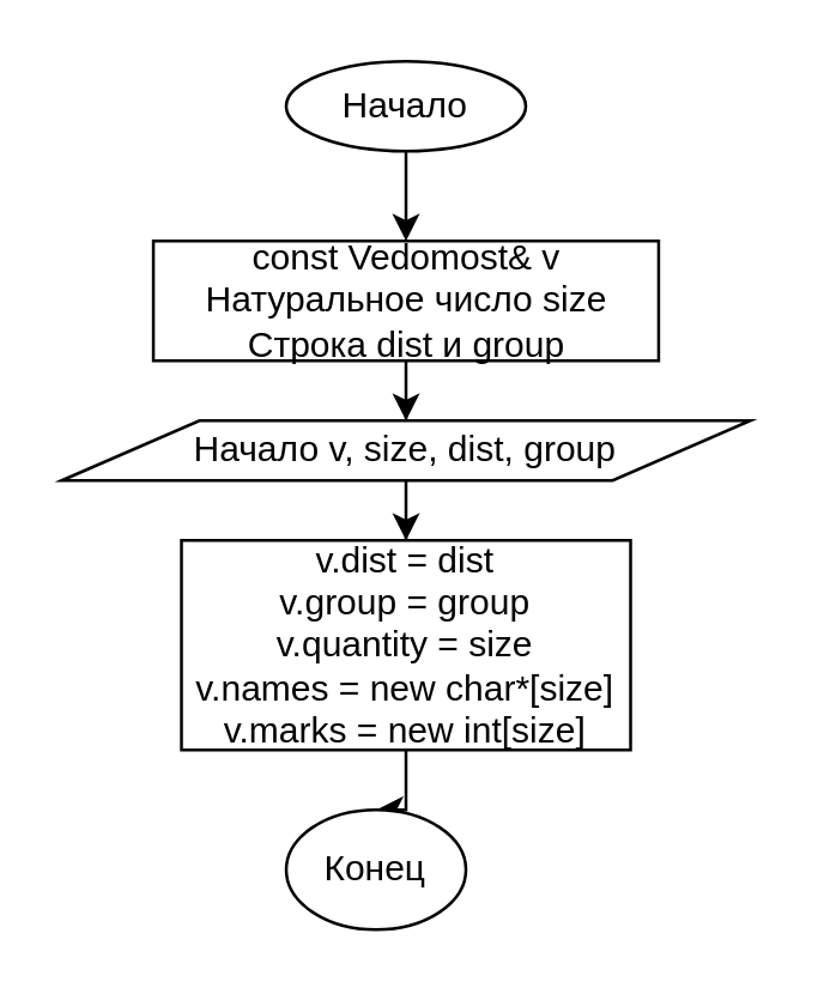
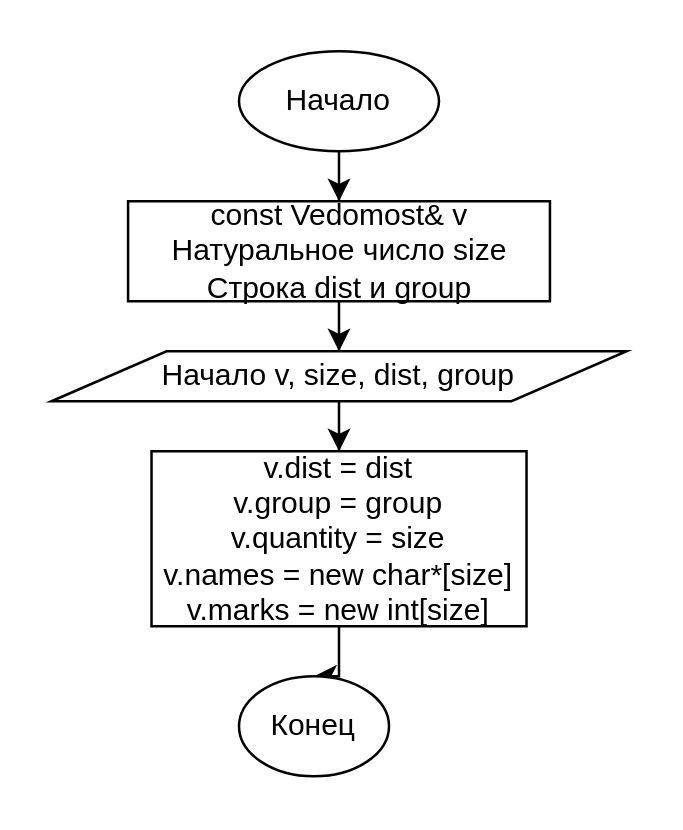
  <mxCell id="0" />
  <mxCell id="1" parent="0" />
  <mxCell id="2" style="edgeStyle=orthogonalEdgeStyle;rounded=0;orthogonalLoop=1;jettySize=auto;html=1;entryX=0.5;entryY=0;entryDx=0;entryDy=0;" edge="1" parent="1" source="3" target="5"><mxGeometry relative="1" as="geometry" /></mxCell>
- <mxCell id="3" value="Начало" style="ellipse;whiteSpace=wrap;html=1;" vertex="1" parent="1"><mxGeometry x="95" y="20" width="80" height="30" as="geometry" /></mxCell>
+ <mxCell id="3" value="Начало" style="ellipse;whiteSpace=wrap;html=1;" vertex="1" parent="1"><mxGeometry x="95" y="20" width="80" height="40" as="geometry" /></mxCell>
  <mxCell id="4" style="edgeStyle=orthogonalEdgeStyle;rounded=0;orthogonalLoop=1;jettySize=auto;html=1;entryX=0.5;entryY=0;entryDx=0;entryDy=0;" edge="1" parent="1" source="5" target="7"><mxGeometry relative="1" as="geometry" /></mxCell>
  <mxCell id="5" value="const Vedomost&amp;amp; v&lt;br&gt;Натуральное число size&lt;br&gt;Строка dist и group" style="rounded=0;whiteSpace=wrap;html=1;" vertex="1" parent="1"><mxGeometry x="50.63" y="80" width="168.75" height="40" as="geometry" /></mxCell>
  <mxCell id="6" style="edgeStyle=orthogonalEdgeStyle;rounded=0;orthogonalLoop=1;jettySize=auto;html=1;entryX=0.5;entryY=0;entryDx=0;entryDy=0;" edge="1" parent="1" source="7" target="9"><mxGeometry relative="1" as="geometry" /></mxCell>
  <mxCell id="7" value="Начало v, size, dist, group" style="shape=parallelogram;perimeter=parallelogramPerimeter;whiteSpace=wrap;html=1;" vertex="1" parent="1"><mxGeometry x="20.01" y="140" width="230" height="20" as="geometry" /></mxCell>
  <mxCell id="8" style="edgeStyle=orthogonalEdgeStyle;rounded=0;orthogonalLoop=1;jettySize=auto;html=1;entryX=0.5;entryY=0;entryDx=0;entryDy=0;" edge="1" parent="1" source="9" target="10"><mxGeometry relative="1" as="geometry" /></mxCell>
  <mxCell id="9" value="&lt;div&gt;v.dist = dist&lt;/div&gt;&lt;div&gt;v.group = group&lt;/div&gt;&lt;div&gt;&lt;span&gt;v.quantity = size&lt;/span&gt;&lt;/div&gt;&lt;div&gt;&lt;span&gt;v.names = new char*[size]&lt;/span&gt;&lt;/div&gt;&lt;div&gt;&lt;span&gt;v.marks = new int[size]&lt;/span&gt;&lt;/div&gt;" style="rounded=0;whiteSpace=wrap;html=1;" vertex="1" parent="1"><mxGeometry x="60.01" y="180" width="150" height="70" as="geometry" /></mxCell>
  <mxCell id="10" value="Конец" style="ellipse;whiteSpace=wrap;html=1;" vertex="1" parent="1"><mxGeometry x="95.01" y="270" width="60" height="40" as="geometry" /></mxCell>
